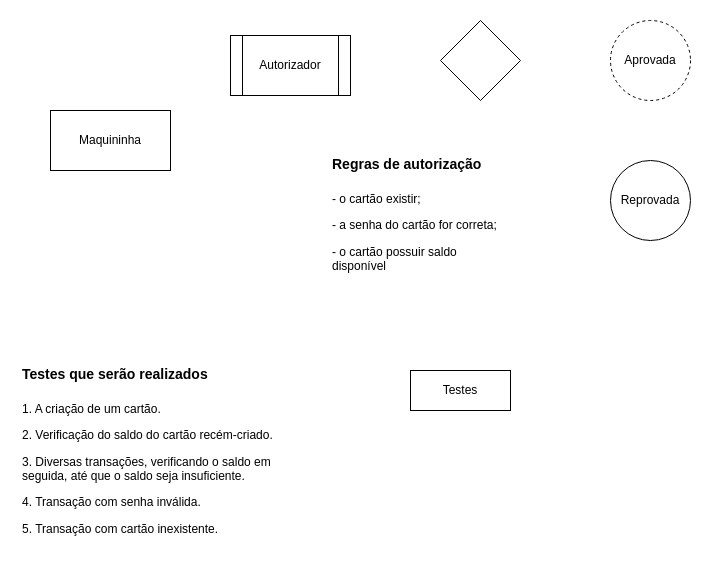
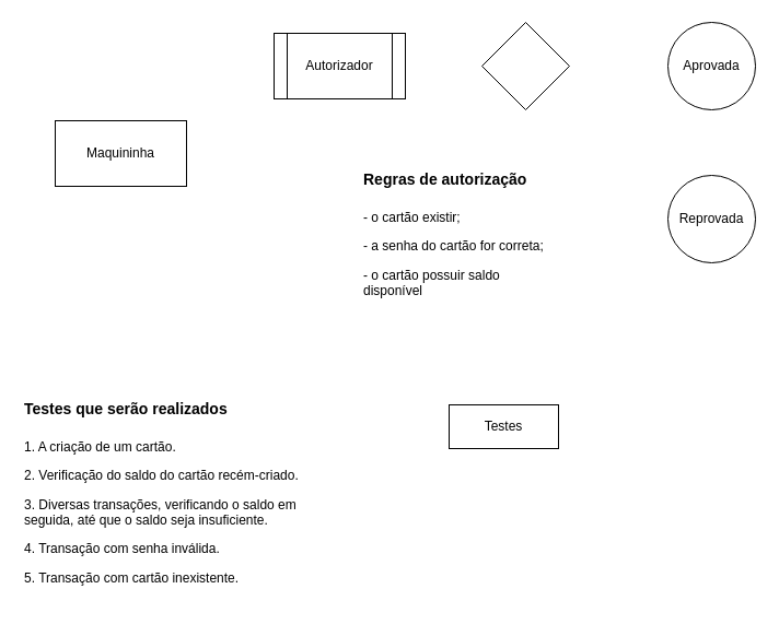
  <mxCell id="0" />
  <mxCell id="1" parent="0" />
  <mxCell id="2" value="Testes" style="whiteSpace=wrap;html=1;align=center;" parent="1" vertex="1"><mxGeometry x="410" y="370" width="100" height="40" as="geometry" /></mxCell>
  <mxCell id="3" value="Maquininha" style="rounded=0;whiteSpace=wrap;html=1;" vertex="1" parent="1"><mxGeometry x="50" y="110" width="120" height="60" as="geometry" /></mxCell>
- <mxCell id="4" value="Autorizador" style="shape=process;whiteSpace=wrap;html=1;backgroundOutline=1;" vertex="1" parent="1"><mxGeometry x="230" y="35" width="120" height="60" as="geometry" /></mxCell>
+ <mxCell id="4" value="Autorizador" style="shape=process;whiteSpace=wrap;html=1;backgroundOutline=1;" vertex="1" parent="1"><mxGeometry x="250" y="30" width="120" height="60" as="geometry" /></mxCell>
  <mxCell id="5" value="" style="rhombus;whiteSpace=wrap;html=1;" vertex="1" parent="1"><mxGeometry x="440" y="20" width="80" height="80" as="geometry" /></mxCell>
- <mxCell id="6" value="Aprovada" style="ellipse;whiteSpace=wrap;html=1;aspect=fixed;dashed=1;" vertex="1" parent="1"><mxGeometry x="610" y="20" width="80" height="80" as="geometry" /></mxCell>
+ <mxCell id="6" value="Aprovada" style="ellipse;whiteSpace=wrap;html=1;aspect=fixed;" vertex="1" parent="1"><mxGeometry x="610" y="20" width="80" height="80" as="geometry" /></mxCell>
  <mxCell id="7" value="Reprovada" style="ellipse;whiteSpace=wrap;html=1;aspect=fixed;" vertex="1" parent="1"><mxGeometry x="610" y="160" width="80" height="80" as="geometry" /></mxCell>
  <mxCell id="8" value="&lt;h1 style=&quot;margin-top: 0px;&quot;&gt;&lt;font style=&quot;font-size: 14px;&quot;&gt;Regras de autorização&lt;/font&gt;&lt;/h1&gt;&lt;p&gt;- o cartão existir;&lt;/p&gt;&lt;p&gt;- a senha do cartão for correta;&lt;/p&gt;&lt;p&gt;- o cartão possuir saldo disponível&lt;/p&gt;&lt;p&gt;&lt;br&gt;&lt;/p&gt;" style="text;html=1;whiteSpace=wrap;overflow=hidden;rounded=0;" vertex="1" parent="1"><mxGeometry x="330" y="140" width="180" height="150" as="geometry" /></mxCell>
  <mxCell id="9" value="&lt;h1 style=&quot;margin-top: 0px;&quot;&gt;&lt;font style=&quot;font-size: 14px;&quot;&gt;Testes que serão realizados&lt;/font&gt;&lt;/h1&gt;&lt;p&gt;1. A criação de um cartão.&lt;/p&gt;&lt;p&gt;2. Verificação do saldo do cartão recém-criado.&lt;/p&gt;&lt;p&gt;3. Diversas transações, verificando o saldo em seguida, até que o saldo seja insuficiente.&lt;/p&gt;&lt;p&gt;4. Transação com senha inválida.&lt;/p&gt;&lt;p&gt;5. Transação com cartão inexistente.&lt;/p&gt;" style="text;html=1;whiteSpace=wrap;overflow=hidden;rounded=0;" vertex="1" parent="1"><mxGeometry x="20" y="350" width="290" height="210" as="geometry" /></mxCell>
